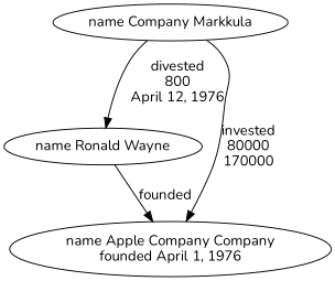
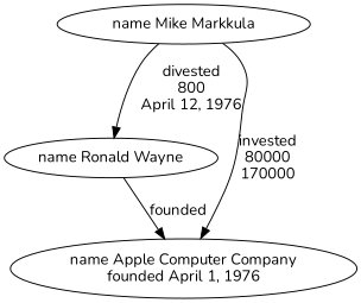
  digraph {
    fontname=Nunito
    node [fontname=Nunito]
    edge [fontname=Nunito]
    n1 [label="name Ronald Wayne"]
-   n2 [label="name Apple Company Company\nfounded April 1, 1976"]
-   n3 [label="name Company Markkula"]
+   n2 [label="name Apple Computer Company\nfounded April 1, 1976"]
+   n3 [label="name Mike Markkula"]
    n1 -> n2 [label=founded]
    n3 -> n1 [label="divested\n800\nApril 12, 1976"]
    n3 -> n2 [label="invested\n80000\n170000"]
  }
